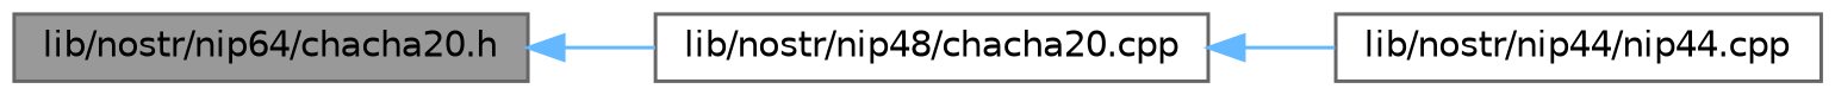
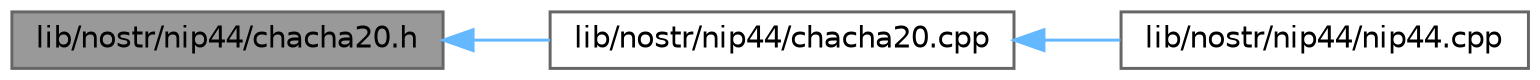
  digraph {
    rankdir=LR
    node [color=grey40 fillcolor=white fontname=Helvetica fontsize=10 shape=box style=filled]
    edge [color=steelblue1 dir=back fontname=Helvetica fontsize=10 labelfontname=Helvetica labelfontsize=10 style=solid]
-   n1 [color=gray40 fillcolor=grey60 fontcolor=black height=0.2 label="lib/nostr/nip64/chacha20.h" width=0.4]
-   n2 [height=0.2 label="lib/nostr/nip48/chacha20.cpp" width=0.4]
+   n1 [color=gray40 fillcolor=grey60 fontcolor=black height=0.2 label="lib/nostr/nip44/chacha20.h" width=0.4]
+   n2 [height=0.2 label="lib/nostr/nip44/chacha20.cpp" width=0.4]
    n3 [height=0.2 label="lib/nostr/nip44/nip44.cpp" width=0.4]
    n1 -> n2
    n2 -> n3
  }
